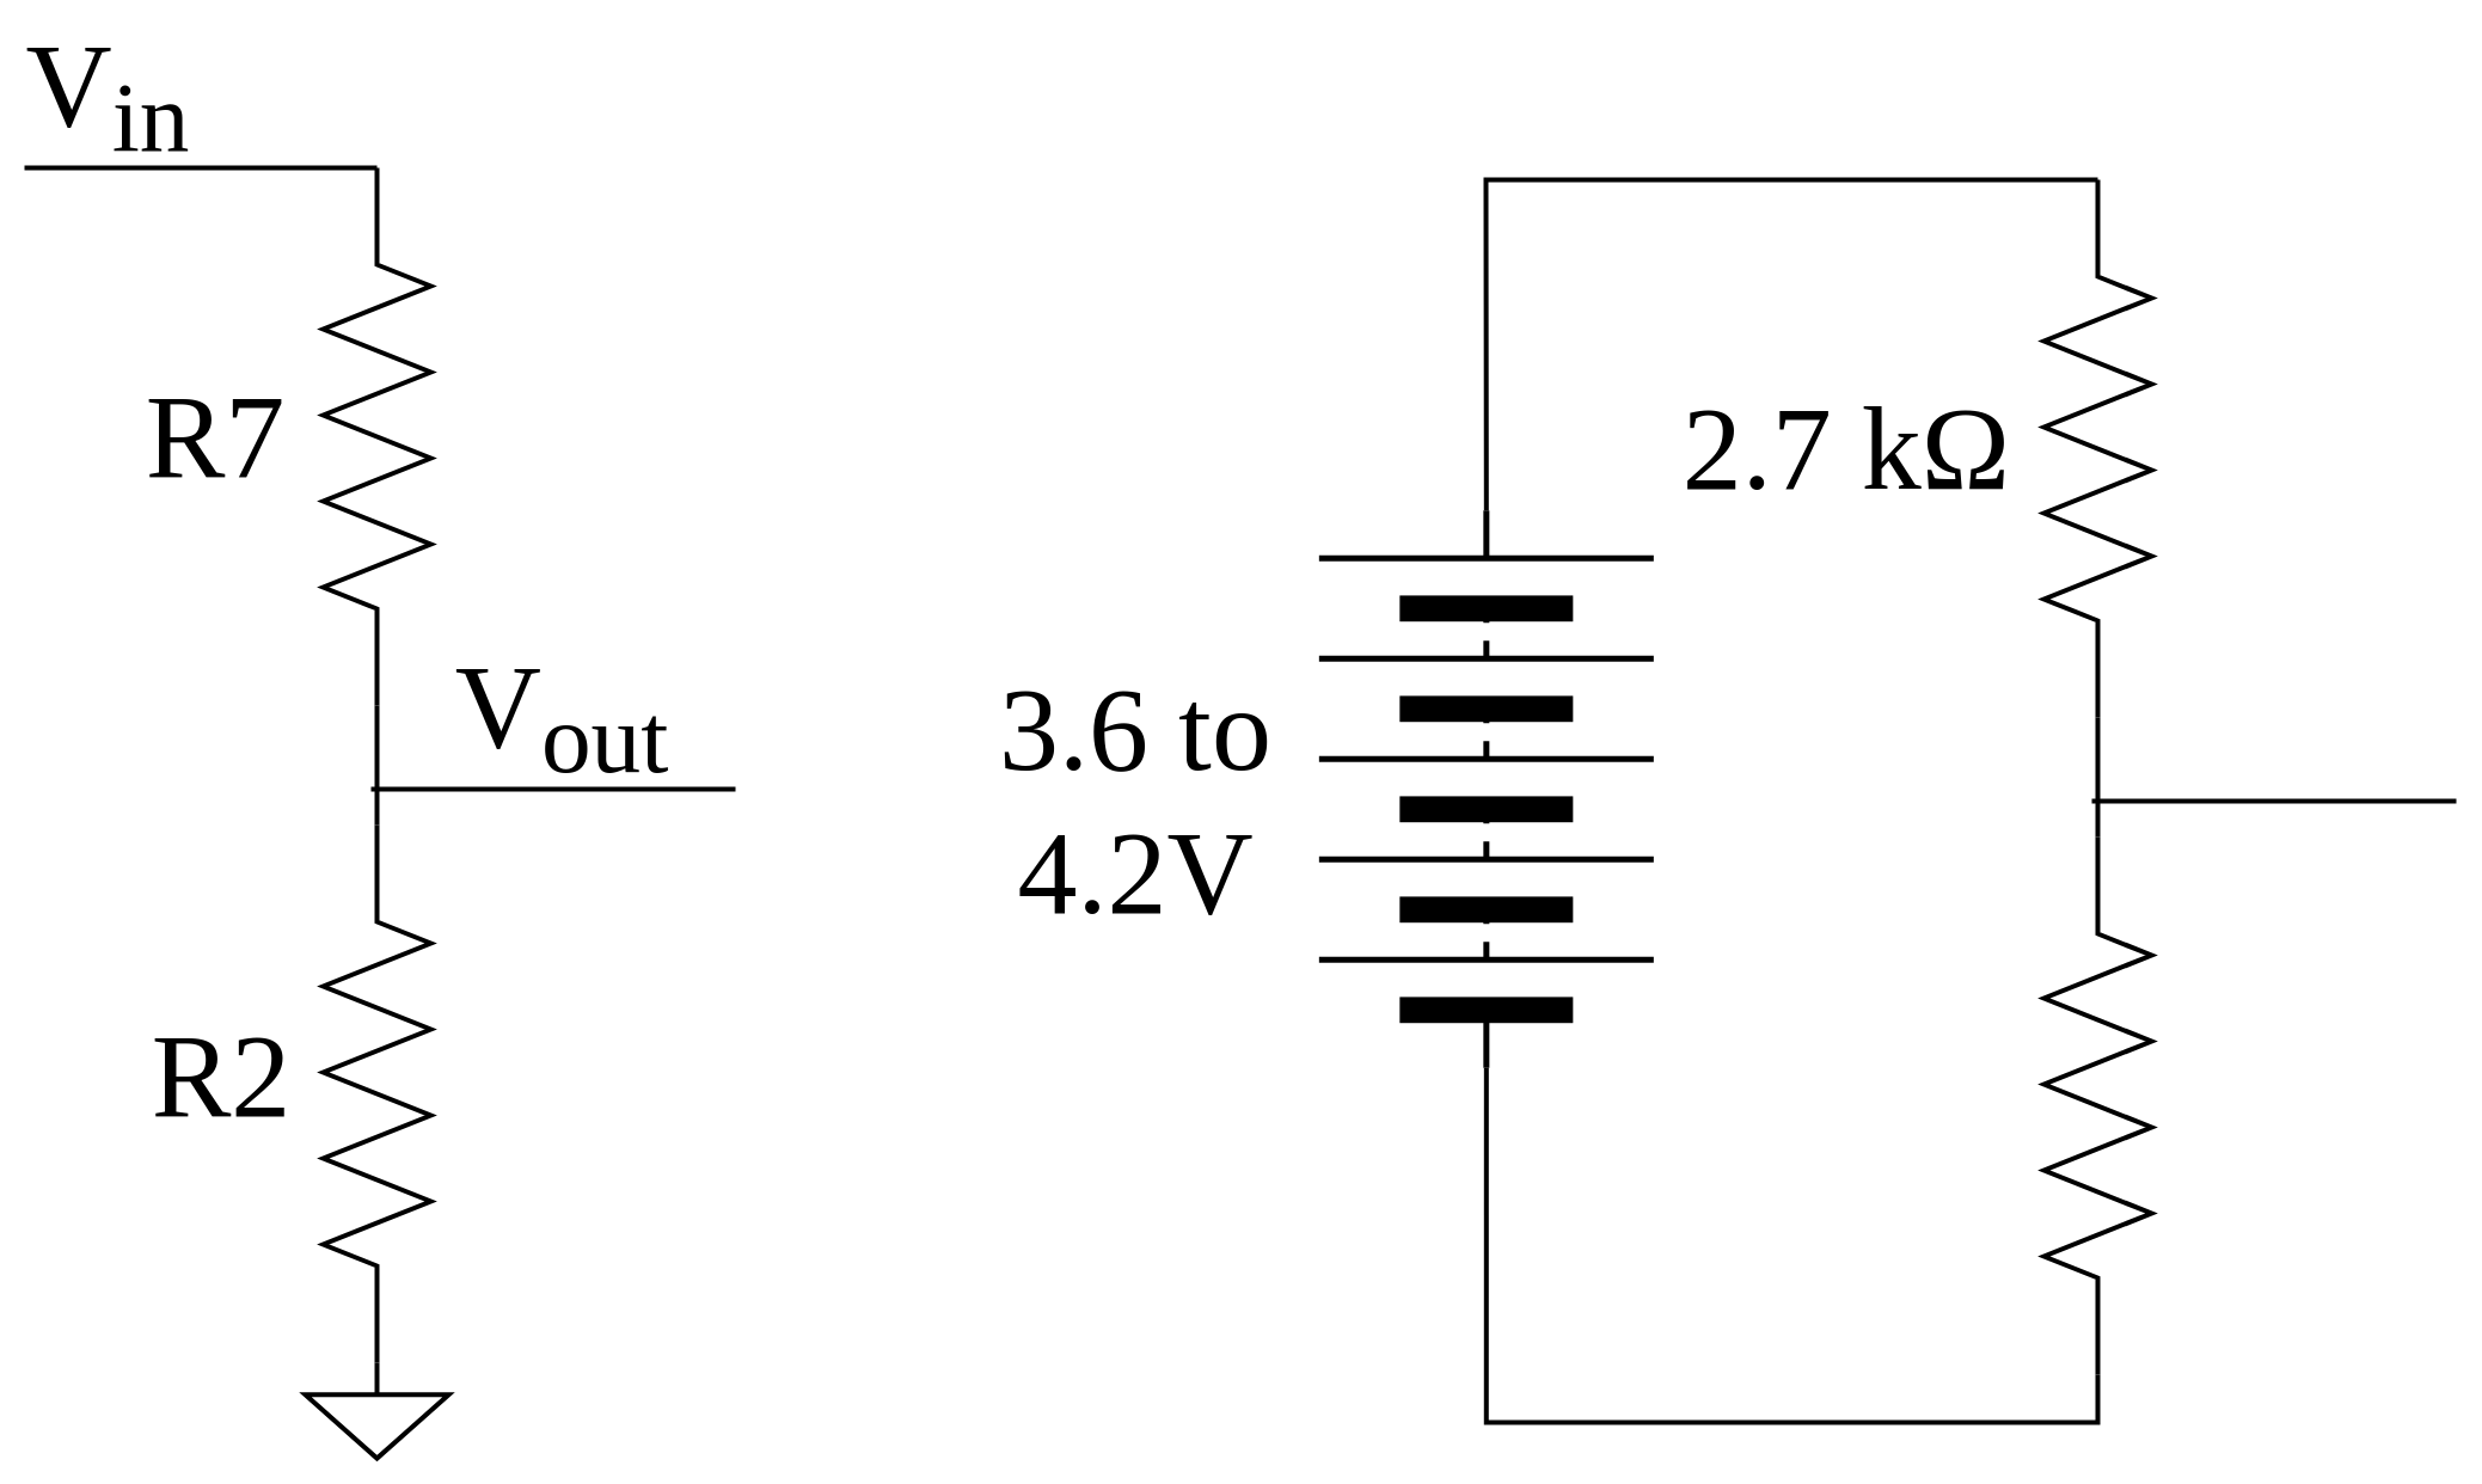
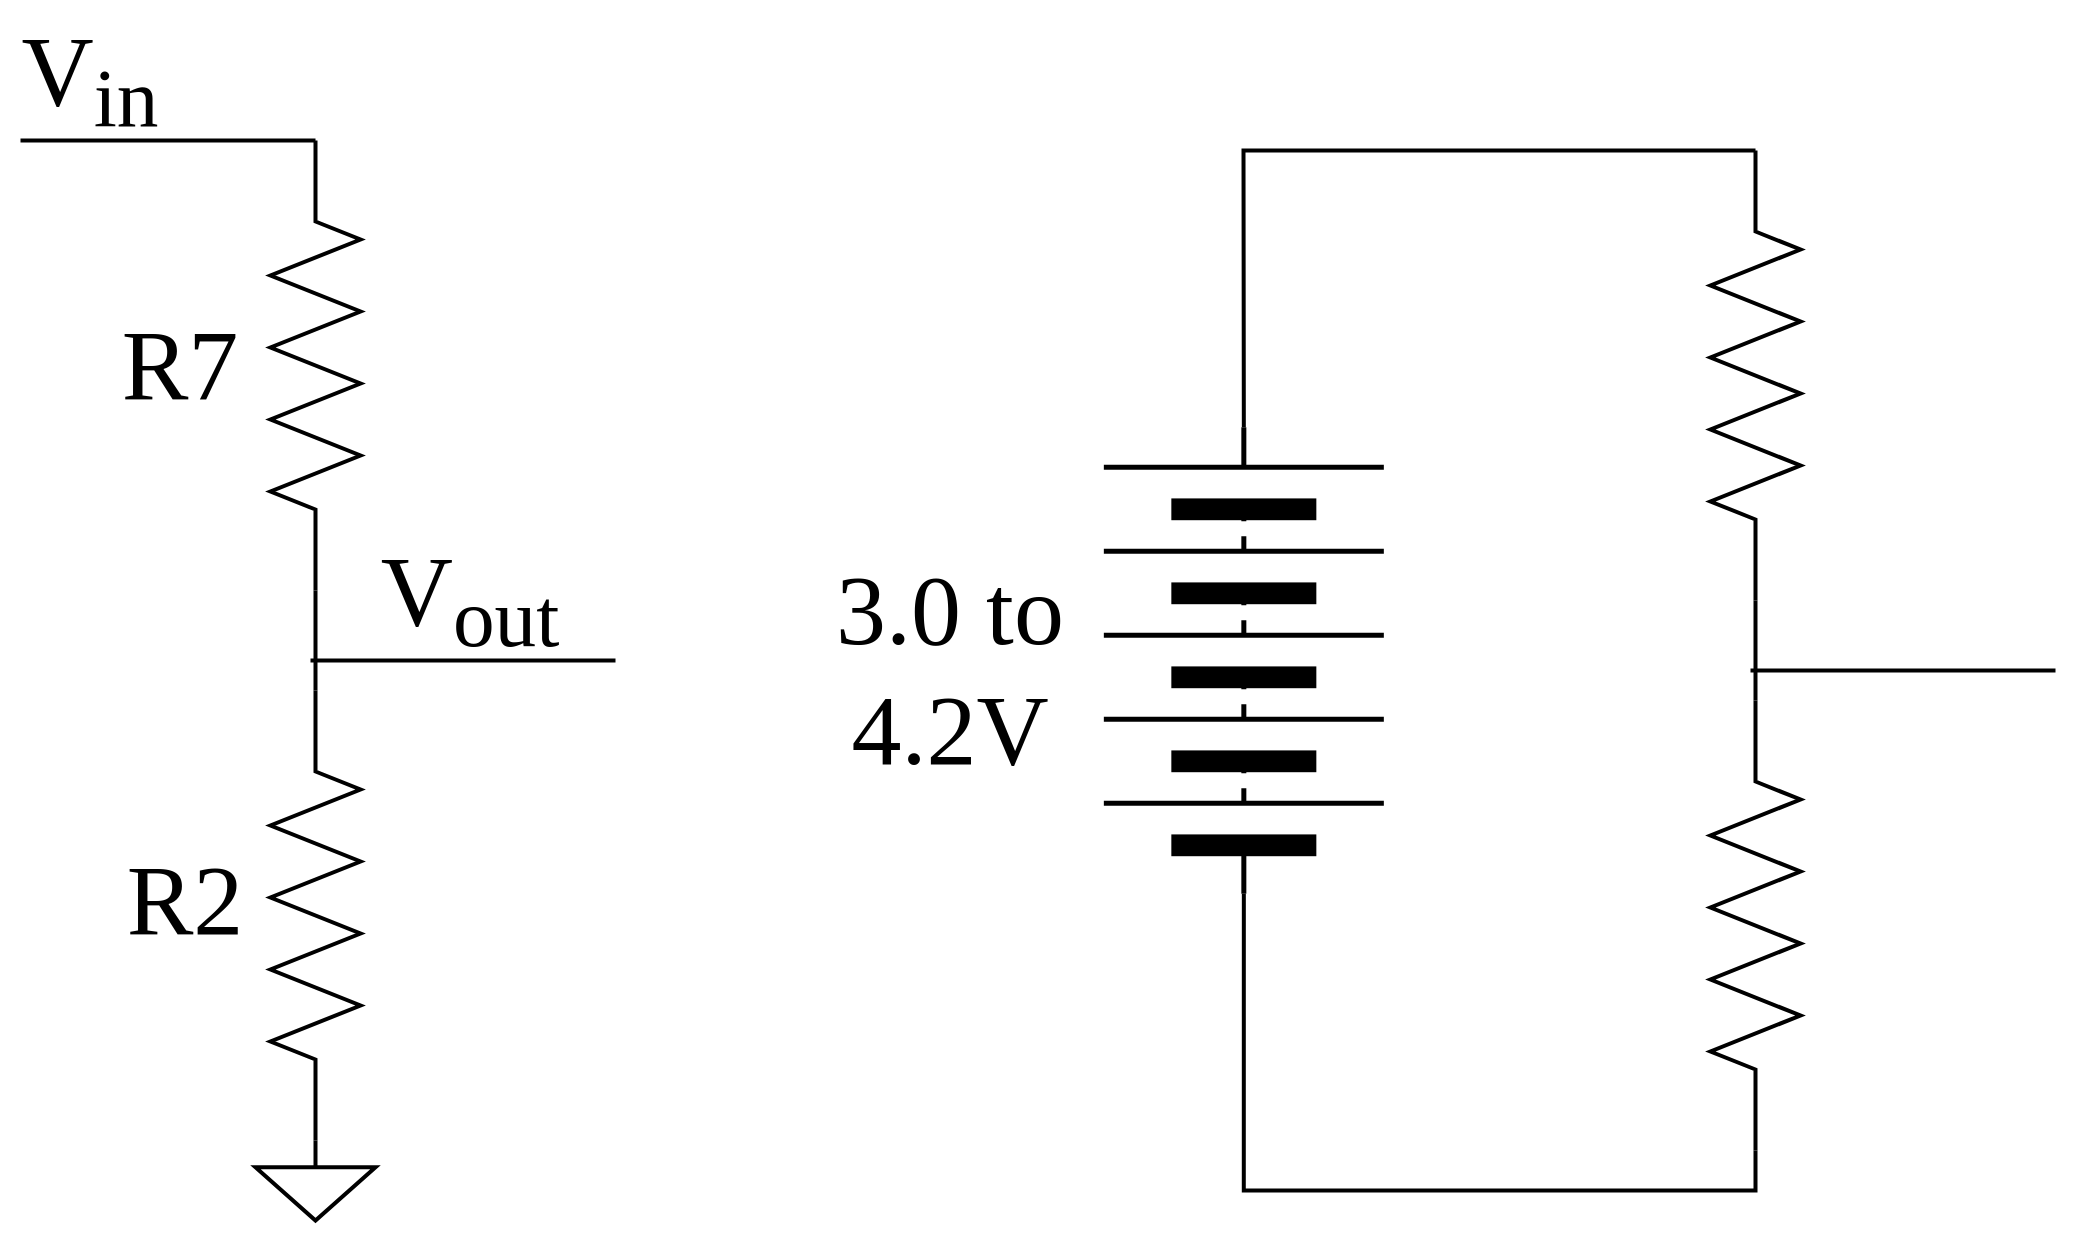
  <mxCell id="0" />
  <mxCell id="1" parent="0" />
  <mxCell id="2" value="" style="pointerEvents=1;verticalLabelPosition=bottom;shadow=0;dashed=0;align=center;html=1;verticalAlign=top;shape=mxgraph.electrical.resistors.resistor_2;strokeWidth=4;direction=south;" vertex="1" parent="1"><mxGeometry x="270" y="140" width="90" height="450" as="geometry" /></mxCell>
  <mxCell id="3" value="" style="pointerEvents=1;verticalLabelPosition=bottom;shadow=0;dashed=0;align=center;html=1;verticalAlign=top;shape=mxgraph.electrical.resistors.resistor_2;strokeWidth=4;direction=south;" vertex="1" parent="1"><mxGeometry x="270" y="690" width="90" height="450" as="geometry" /></mxCell>
  <mxCell id="4" value="" style="endArrow=none;html=1;rounded=0;strokeWidth=4;entryX=0;entryY=0.5;entryDx=0;entryDy=0;entryPerimeter=0;" edge="1" parent="1" target="2"><mxGeometry width="50" height="50" relative="1" as="geometry"><mxPoint x="20" y="140" as="sourcePoint" /><mxPoint x="490" y="520" as="targetPoint" /></mxGeometry></mxCell>
  <mxCell id="5" value="&lt;font style=&quot;font-size: 100px;&quot; face=&quot;cmu sans serif&quot;&gt;V&lt;sub&gt;in&lt;/sub&gt;&lt;/font&gt;" style="text;html=1;strokeColor=none;fillColor=none;align=center;verticalAlign=middle;whiteSpace=wrap;rounded=0;" vertex="1" parent="1"><mxGeometry x="20" y="20" width="140" height="120" as="geometry" /></mxCell>
  <mxCell id="6" value="" style="pointerEvents=1;verticalLabelPosition=bottom;shadow=0;dashed=0;align=center;html=1;verticalAlign=top;shape=mxgraph.electrical.signal_sources.signal_ground;strokeWidth=4;" vertex="1" parent="1"><mxGeometry x="255" y="1140" width="120" height="80" as="geometry" /></mxCell>
  <mxCell id="7" value="" style="endArrow=none;html=1;rounded=0;strokeWidth=4;entryX=1;entryY=0.5;entryDx=0;entryDy=0;entryPerimeter=0;exitX=0;exitY=0.5;exitDx=0;exitDy=0;exitPerimeter=0;" edge="1" parent="1" source="3" target="2"><mxGeometry width="50" height="50" relative="1" as="geometry"><mxPoint x="30" y="150" as="sourcePoint" /><mxPoint x="325" y="150" as="targetPoint" /></mxGeometry></mxCell>
  <mxCell id="8" value="" style="endArrow=none;html=1;rounded=0;strokeWidth=4;entryX=0;entryY=0.5;entryDx=0;entryDy=0;entryPerimeter=0;" edge="1" parent="1"><mxGeometry width="50" height="50" relative="1" as="geometry"><mxPoint x="310" y="660" as="sourcePoint" /><mxPoint x="615" y="660" as="targetPoint" /></mxGeometry></mxCell>
  <mxCell id="9" value="&lt;font style=&quot;font-size: 100px;&quot; face=&quot;cmu sans serif&quot;&gt;V&lt;sub&gt;out&lt;/sub&gt;&lt;/font&gt;" style="text;html=1;strokeColor=none;fillColor=none;align=center;verticalAlign=middle;whiteSpace=wrap;rounded=0;" vertex="1" parent="1"><mxGeometry x="400" y="540" width="140" height="120" as="geometry" /></mxCell>
  <mxCell id="10" value="&lt;font face=&quot;cmu sans serif&quot;&gt;&lt;span style=&quot;font-size: 100px;&quot;&gt;R7&lt;/span&gt;&lt;/font&gt;" style="text;html=1;strokeColor=none;fillColor=none;align=center;verticalAlign=middle;whiteSpace=wrap;rounded=0;" vertex="1" parent="1"><mxGeometry x="110" y="305" width="140" height="120" as="geometry" /></mxCell>
  <mxCell id="11" value="&lt;font face=&quot;cmu sans serif&quot;&gt;&lt;span style=&quot;font-size: 100px;&quot;&gt;R2&lt;/span&gt;&lt;/font&gt;" style="text;html=1;strokeColor=none;fillColor=none;align=center;verticalAlign=middle;whiteSpace=wrap;rounded=0;" vertex="1" parent="1"><mxGeometry x="115" y="840" width="140" height="120" as="geometry" /></mxCell>
  <mxCell id="12" value="" style="pointerEvents=1;verticalLabelPosition=bottom;shadow=0;dashed=0;align=center;html=1;verticalAlign=top;shape=mxgraph.electrical.resistors.resistor_2;strokeWidth=4;direction=south;" vertex="1" parent="1"><mxGeometry x="1710" y="150" width="90" height="450" as="geometry" /></mxCell>
  <mxCell id="13" style="edgeStyle=orthogonalEdgeStyle;rounded=0;orthogonalLoop=1;jettySize=auto;html=1;exitX=1;exitY=0.5;exitDx=0;exitDy=0;exitPerimeter=0;entryX=0;entryY=0.5;entryDx=0;entryDy=0;endArrow=none;endFill=0;strokeWidth=4;" edge="1" parent="1" source="14" target="20"><mxGeometry relative="1" as="geometry"><Array as="points"><mxPoint x="1755" y="1190" /><mxPoint x="1243" y="1190" /></Array></mxGeometry></mxCell>
  <mxCell id="14" value="" style="pointerEvents=1;verticalLabelPosition=bottom;shadow=0;dashed=0;align=center;html=1;verticalAlign=top;shape=mxgraph.electrical.resistors.resistor_2;strokeWidth=4;direction=south;" vertex="1" parent="1"><mxGeometry x="1710" y="700" width="90" height="450" as="geometry" /></mxCell>
  <mxCell id="15" value="" style="endArrow=none;html=1;rounded=0;strokeWidth=4;entryX=0;entryY=0.5;entryDx=0;entryDy=0;entryPerimeter=0;exitX=1;exitY=0.5;exitDx=0;exitDy=0;" edge="1" parent="1" target="12" source="20"><mxGeometry width="50" height="50" relative="1" as="geometry"><mxPoint x="1460" y="150" as="sourcePoint" /><mxPoint x="1930" y="530" as="targetPoint" /><Array as="points"><mxPoint x="1243" y="150" /></Array></mxGeometry></mxCell>
- <mxCell id="16" value="&lt;font face=&quot;cmu sans serif&quot;&gt;&lt;span style=&quot;font-size: 100px;&quot;&gt;3.6 to 4.2V&lt;/span&gt;&lt;/font&gt;" style="text;html=1;strokeColor=none;fillColor=none;align=center;verticalAlign=middle;whiteSpace=wrap;rounded=0;" vertex="1" parent="1"><mxGeometry x="810" y="560" width="280" height="220" as="geometry" /></mxCell>
+ <mxCell id="16" value="&lt;font face=&quot;cmu sans serif&quot;&gt;&lt;span style=&quot;font-size: 100px;&quot;&gt;3.0 to 4.2V&lt;/span&gt;&lt;/font&gt;" style="text;html=1;strokeColor=none;fillColor=none;align=center;verticalAlign=middle;whiteSpace=wrap;rounded=0;" vertex="1" parent="1"><mxGeometry x="810" y="560" width="280" height="220" as="geometry" /></mxCell>
  <mxCell id="17" value="" style="endArrow=none;html=1;rounded=0;strokeWidth=4;entryX=1;entryY=0.5;entryDx=0;entryDy=0;entryPerimeter=0;exitX=0;exitY=0.5;exitDx=0;exitDy=0;exitPerimeter=0;" edge="1" parent="1" source="14" target="12"><mxGeometry width="50" height="50" relative="1" as="geometry"><mxPoint x="1470" y="160" as="sourcePoint" /><mxPoint x="1765" y="160" as="targetPoint" /></mxGeometry></mxCell>
  <mxCell id="18" value="" style="endArrow=none;html=1;rounded=0;strokeWidth=4;entryX=0;entryY=0.5;entryDx=0;entryDy=0;entryPerimeter=0;" edge="1" parent="1"><mxGeometry width="50" height="50" relative="1" as="geometry"><mxPoint x="1750" y="670" as="sourcePoint" /><mxPoint x="2055" y="670" as="targetPoint" /></mxGeometry></mxCell>
- <mxCell id="19" value="&lt;font face=&quot;cmu sans serif&quot;&gt;&lt;span style=&quot;font-size: 100px;&quot;&gt;2.7 kΩ&lt;/span&gt;&lt;/font&gt;" style="text;html=1;strokeColor=none;fillColor=none;align=center;verticalAlign=middle;whiteSpace=wrap;rounded=0;" vertex="1" parent="1"><mxGeometry x="1400" y="315" width="290" height="120" as="geometry" /></mxCell>
  <mxCell id="20" value="" style="pointerEvents=1;verticalLabelPosition=bottom;shadow=0;dashed=0;align=center;html=1;verticalAlign=top;shape=mxgraph.electrical.miscellaneous.batteryStack;strokeWidth=5;rotation=-90;" vertex="1" parent="1"><mxGeometry x="1010" y="520" width="466.67" height="280" as="geometry" /></mxCell>
